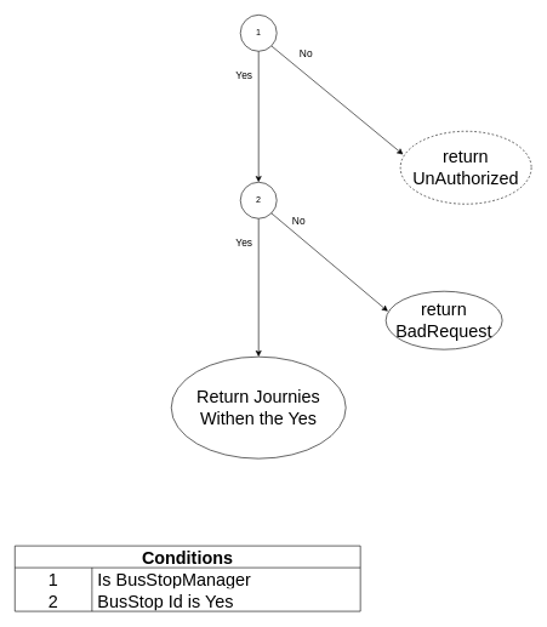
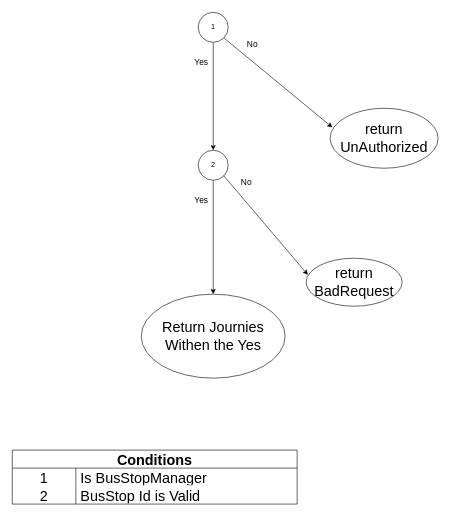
  <mxCell id="0" />
  <mxCell id="1" parent="0" />
  <mxCell id="2" value="Conditions" style="shape=table;startSize=30;container=1;collapsible=0;childLayout=tableLayout;fixedRows=1;rowLines=0;fontStyle=1;fontSize=24;" vertex="1" parent="1"><mxGeometry x="20" y="750" width="475" height="90" as="geometry" /></mxCell>
  <mxCell id="3" value="" style="shape=tableRow;horizontal=0;startSize=0;swimlaneHead=0;swimlaneBody=0;top=0;left=0;bottom=0;right=0;collapsible=0;dropTarget=0;fillColor=none;points=[[0,0.5],[1,0.5]];portConstraint=eastwest;fontSize=24;" vertex="1" parent="2"><mxGeometry y="30" width="475" height="30" as="geometry" /></mxCell>
  <mxCell id="4" value="1" style="shape=partialRectangle;html=1;whiteSpace=wrap;connectable=0;fillColor=none;top=0;left=0;bottom=0;right=0;overflow=hidden;pointerEvents=1;fontSize=24;" vertex="1" parent="3"><mxGeometry width="106" height="30" as="geometry"><mxRectangle width="106" height="30" as="alternateBounds" /></mxGeometry></mxCell>
  <mxCell id="5" value="Is BusStopManager" style="shape=partialRectangle;html=1;whiteSpace=wrap;connectable=0;fillColor=none;top=0;left=0;bottom=0;right=0;align=left;spacingLeft=6;overflow=hidden;fontSize=24;" vertex="1" parent="3"><mxGeometry x="106" width="369" height="30" as="geometry"><mxRectangle width="369" height="30" as="alternateBounds" /></mxGeometry></mxCell>
  <mxCell id="6" value="" style="shape=tableRow;horizontal=0;startSize=0;swimlaneHead=0;swimlaneBody=0;top=0;left=0;bottom=0;right=0;collapsible=0;dropTarget=0;fillColor=none;points=[[0,0.5],[1,0.5]];portConstraint=eastwest;fontSize=24;" vertex="1" parent="2"><mxGeometry y="60" width="475" height="30" as="geometry" /></mxCell>
  <mxCell id="7" value="2" style="shape=partialRectangle;html=1;whiteSpace=wrap;connectable=0;fillColor=none;top=0;left=0;bottom=0;right=0;overflow=hidden;fontSize=24;" vertex="1" parent="6"><mxGeometry width="106" height="30" as="geometry"><mxRectangle width="106" height="30" as="alternateBounds" /></mxGeometry></mxCell>
- <mxCell id="8" value="BusStop Id is Yes" style="shape=partialRectangle;html=1;whiteSpace=wrap;connectable=0;fillColor=none;top=0;left=0;bottom=0;right=0;align=left;spacingLeft=6;overflow=hidden;fontSize=24;" vertex="1" parent="6"><mxGeometry x="106" width="369" height="30" as="geometry"><mxRectangle width="369" height="30" as="alternateBounds" /></mxGeometry></mxCell>
+ <mxCell id="8" value="BusStop Id is Valid" style="shape=partialRectangle;html=1;whiteSpace=wrap;connectable=0;fillColor=none;top=0;left=0;bottom=0;right=0;align=left;spacingLeft=6;overflow=hidden;fontSize=24;" vertex="1" parent="6"><mxGeometry x="106" width="369" height="30" as="geometry"><mxRectangle width="369" height="30" as="alternateBounds" /></mxGeometry></mxCell>
  <mxCell id="9" style="edgeStyle=none;html=1;exitX=1;exitY=1;exitDx=0;exitDy=0;entryX=0.021;entryY=0.32;entryDx=0;entryDy=0;entryPerimeter=0;fontSize=24;" edge="1" parent="1" source="11" target="12"><mxGeometry relative="1" as="geometry" /></mxCell>
  <mxCell id="10" style="edgeStyle=none;html=1;exitX=0.5;exitY=1;exitDx=0;exitDy=0;entryX=0.5;entryY=0;entryDx=0;entryDy=0;fontSize=14;" edge="1" parent="1" source="11" target="15"><mxGeometry relative="1" as="geometry" /></mxCell>
  <mxCell id="11" value="1" style="ellipse;whiteSpace=wrap;html=1;aspect=fixed;" vertex="1" parent="1"><mxGeometry x="330" y="20" width="50" height="50" as="geometry" /></mxCell>
- <mxCell id="12" value="return UnAuthorized" style="ellipse;whiteSpace=wrap;html=1;fontSize=24;dashed=1;" vertex="1" parent="1"><mxGeometry x="550" y="180" width="180" height="100" as="geometry" /></mxCell>
+ <mxCell id="12" value="return UnAuthorized" style="ellipse;whiteSpace=wrap;html=1;fontSize=24;" vertex="1" parent="1"><mxGeometry x="550" y="180" width="180" height="100" as="geometry" /></mxCell>
  <mxCell id="13" value="&lt;font style=&quot;font-size: 14px;&quot;&gt;No&lt;/font&gt;" style="text;html=1;align=center;verticalAlign=middle;resizable=0;points=[];autosize=1;strokeColor=none;fillColor=none;fontSize=24;" vertex="1" parent="1"><mxGeometry x="400" y="50" width="40" height="40" as="geometry" /></mxCell>
  <mxCell id="14" style="edgeStyle=none;html=1;exitX=0.5;exitY=1;exitDx=0;exitDy=0;entryX=0.5;entryY=0;entryDx=0;entryDy=0;fontSize=14;" edge="1" parent="1" source="15" target="19"><mxGeometry relative="1" as="geometry" /></mxCell>
  <mxCell id="15" value="2" style="ellipse;whiteSpace=wrap;html=1;aspect=fixed;" vertex="1" parent="1"><mxGeometry x="330" y="250" width="50" height="50" as="geometry" /></mxCell>
  <mxCell id="16" value="&lt;font style=&quot;font-size: 14px;&quot;&gt;Yes&lt;/font&gt;" style="text;html=1;align=center;verticalAlign=middle;resizable=0;points=[];autosize=1;strokeColor=none;fillColor=none;fontSize=24;" vertex="1" parent="1"><mxGeometry x="310" y="80" width="50" height="40" as="geometry" /></mxCell>
- <mxCell id="17" value="return &lt;br&gt;BadRequest" style="ellipse;whiteSpace=wrap;html=1;fontSize=24;" vertex="1" parent="1"><mxGeometry x="530" y="400" width="160" height="80" as="geometry" /></mxCell>
+ <mxCell id="17" value="return &lt;br&gt;BadRequest" style="ellipse;whiteSpace=wrap;html=1;fontSize=24;" vertex="1" parent="1"><mxGeometry x="510" y="430" width="160" height="80" as="geometry" /></mxCell>
  <mxCell id="18" style="edgeStyle=none;html=1;exitX=1;exitY=1;exitDx=0;exitDy=0;entryX=0.018;entryY=0.345;entryDx=0;entryDy=0;entryPerimeter=0;fontSize=24;" edge="1" parent="1" source="15" target="17"><mxGeometry relative="1" as="geometry"><mxPoint x="382.678" y="72.678" as="sourcePoint" /><mxPoint x="564.41" y="201.6" as="targetPoint" /></mxGeometry></mxCell>
  <mxCell id="19" value="Return Journies Withen the Yes" style="ellipse;whiteSpace=wrap;html=1;fontSize=24;" vertex="1" parent="1"><mxGeometry x="235" y="490" width="240" height="140" as="geometry" /></mxCell>
  <mxCell id="20" value="&lt;font style=&quot;font-size: 14px;&quot;&gt;Yes&lt;/font&gt;" style="text;html=1;align=center;verticalAlign=middle;resizable=0;points=[];autosize=1;strokeColor=none;fillColor=none;fontSize=24;" vertex="1" parent="1"><mxGeometry x="310" y="310" width="50" height="40" as="geometry" /></mxCell>
  <mxCell id="21" value="&lt;font style=&quot;font-size: 14px;&quot;&gt;No&lt;/font&gt;" style="text;html=1;align=center;verticalAlign=middle;resizable=0;points=[];autosize=1;strokeColor=none;fillColor=none;fontSize=24;" vertex="1" parent="1"><mxGeometry x="390" y="280" width="40" height="40" as="geometry" /></mxCell>
